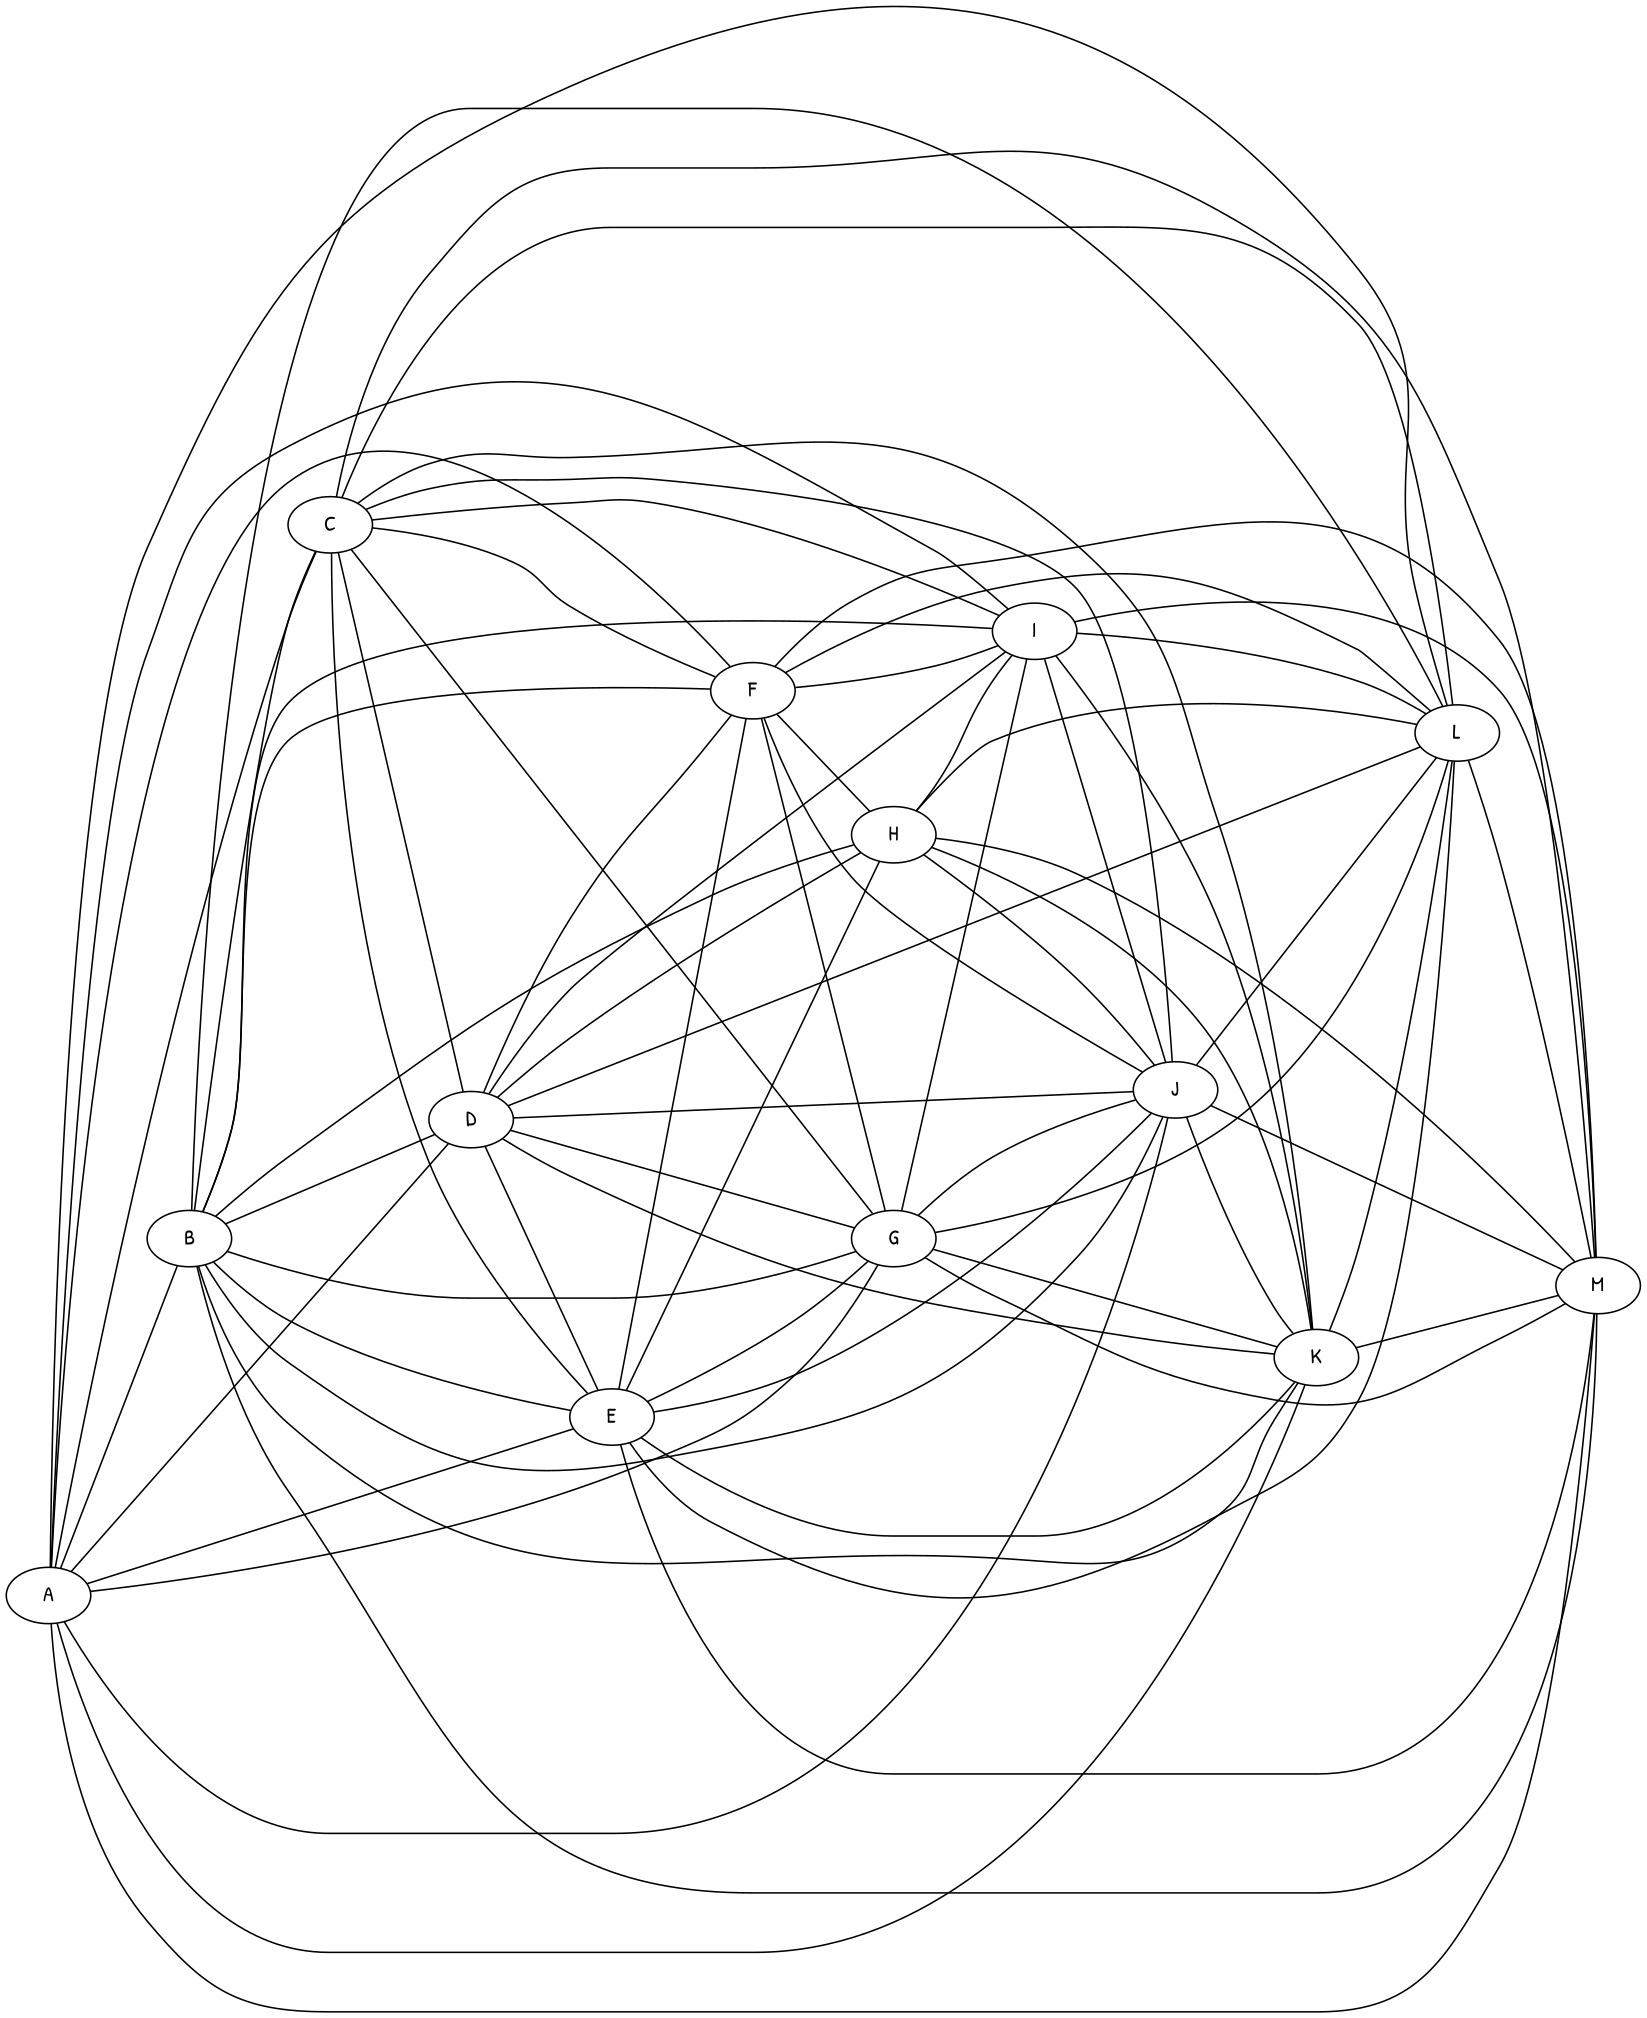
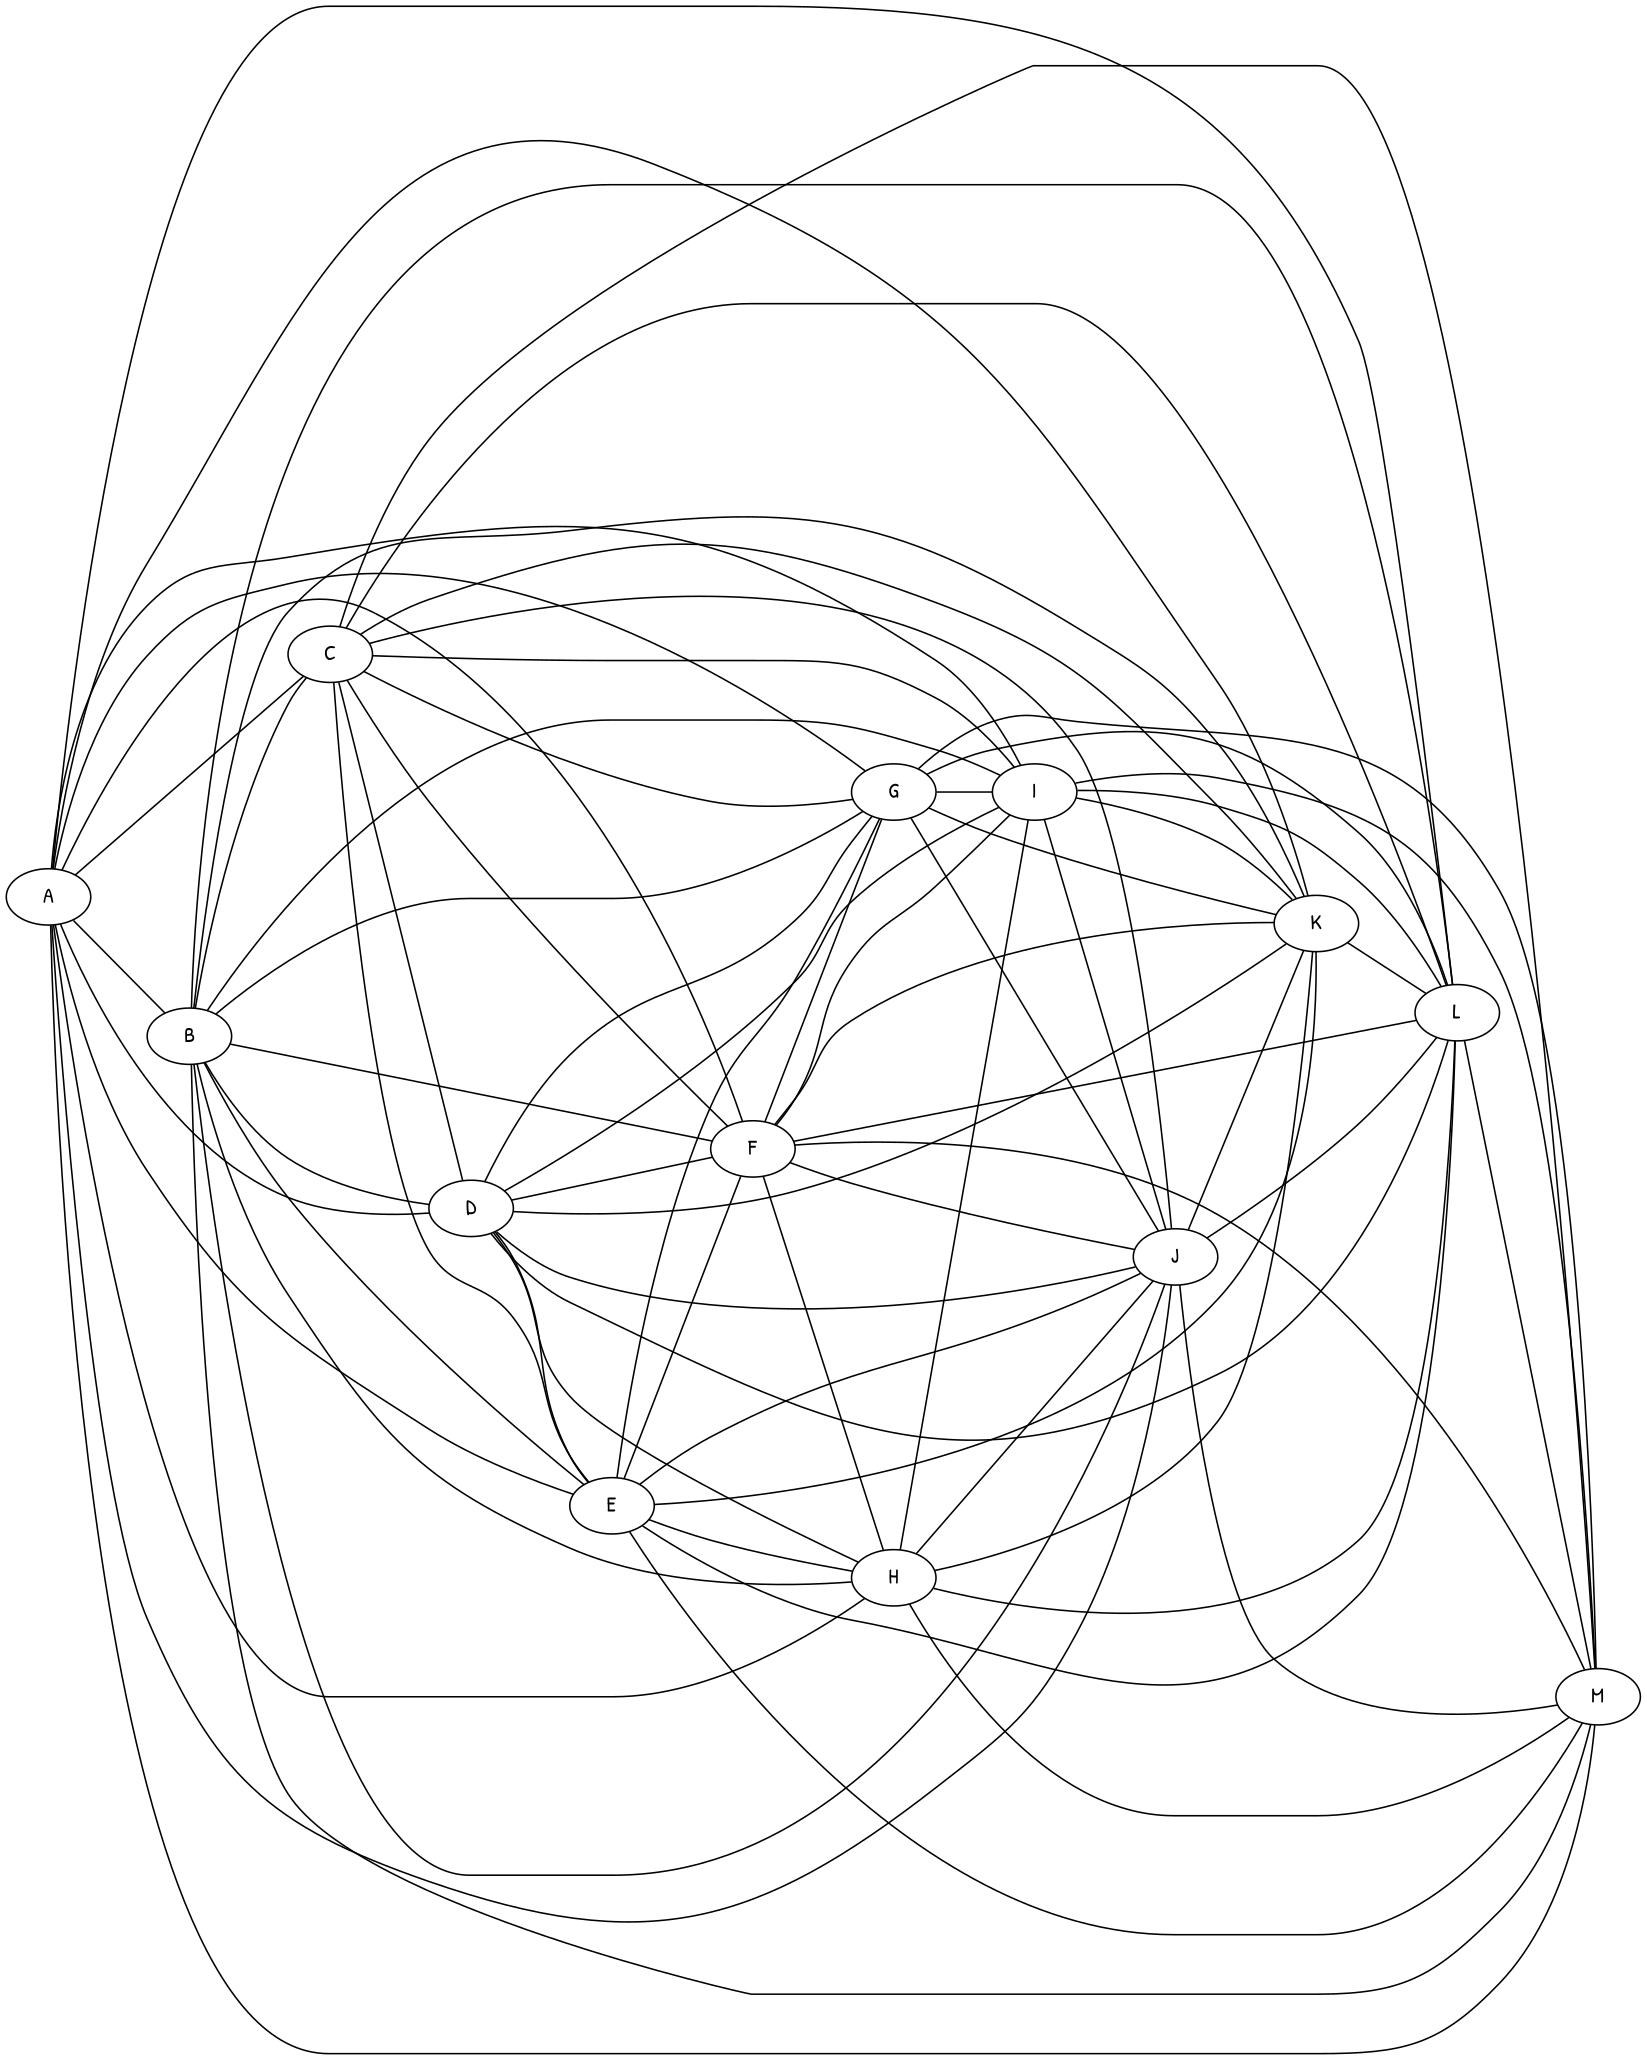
  strict graph {
    fontname="Patrick Hand"
    rankdir=LR
    node [fontname="Patrick Hand"]
    edge [fontname="Patrick Hand"]
    A
    B
    C
    D
    E
    F
    G
    H
    I
    J
    K
    L
    M
    A -- B
    A -- C
    A -- D
    A -- E
    A -- F
    A -- G
+   A -- H
    A -- I
    A -- J
    A -- K
    A -- L
    A -- M
    B -- C
    B -- D
    B -- E
    B -- F
    B -- G
    B -- H
    B -- I
    B -- J
    B -- K
    B -- L
    B -- M
    C -- D
    C -- E
    C -- F
    C -- G
    C -- I
    C -- J
    C -- K
    C -- L
    C -- M
    D -- E
    D -- F
    D -- G
    D -- H
    D -- I
    D -- J
    D -- K
    D -- L
    E -- F
    E -- G
    E -- H
    E -- J
    E -- K
    E -- L
    E -- M
    F -- G
    F -- H
    F -- I
    F -- J
-   M -- K
+   F -- K
    F -- L
    F -- M
    G -- I
    G -- J
    G -- K
    G -- L
    G -- M
    H -- I
    H -- J
    H -- K
    H -- L
    H -- M
    I -- J
    I -- K
    I -- L
    I -- M
    J -- K
    J -- L
    J -- M
    K -- L
    L -- M
  }
